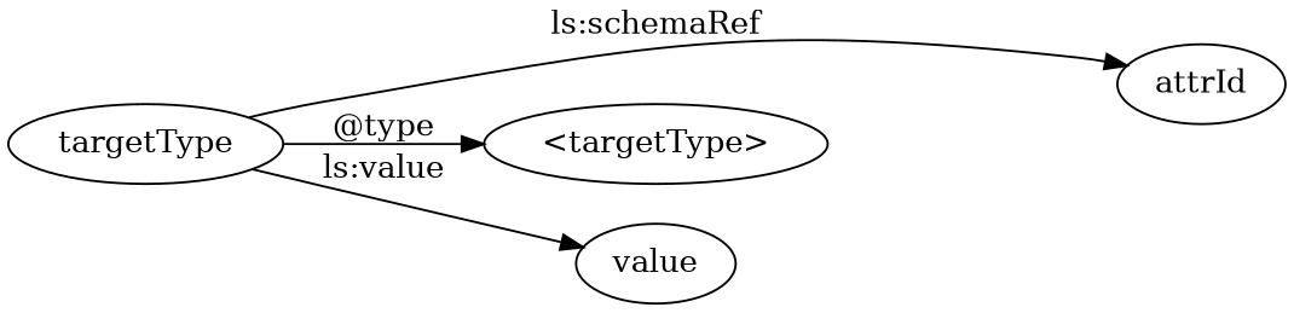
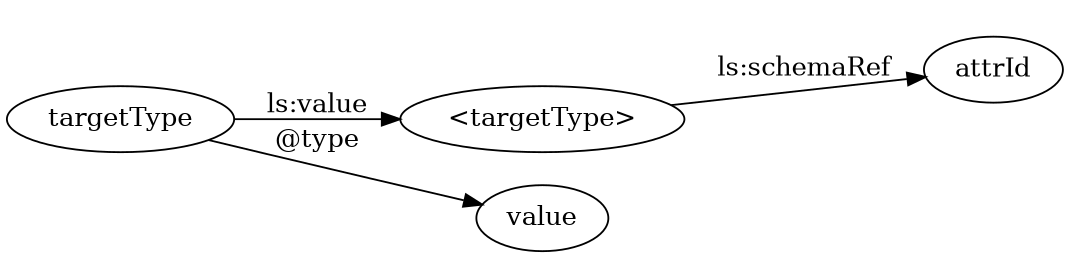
  digraph {
    rankdir=LR
    n1 [label=attrId]
    n2 [label="<targetType>"]
    n3 [label=targetType]
    value
-   n3 -> n1 [label="ls:schemaRef"]
-   n3 -> n2 [label="@type"]
-   n3 -> value [label="ls:value"]
+   n2 -> n1 [label="ls:schemaRef"]
+   n3 -> n2 [label="ls:value"]
+   n3 -> value [label="@type"]
  }
